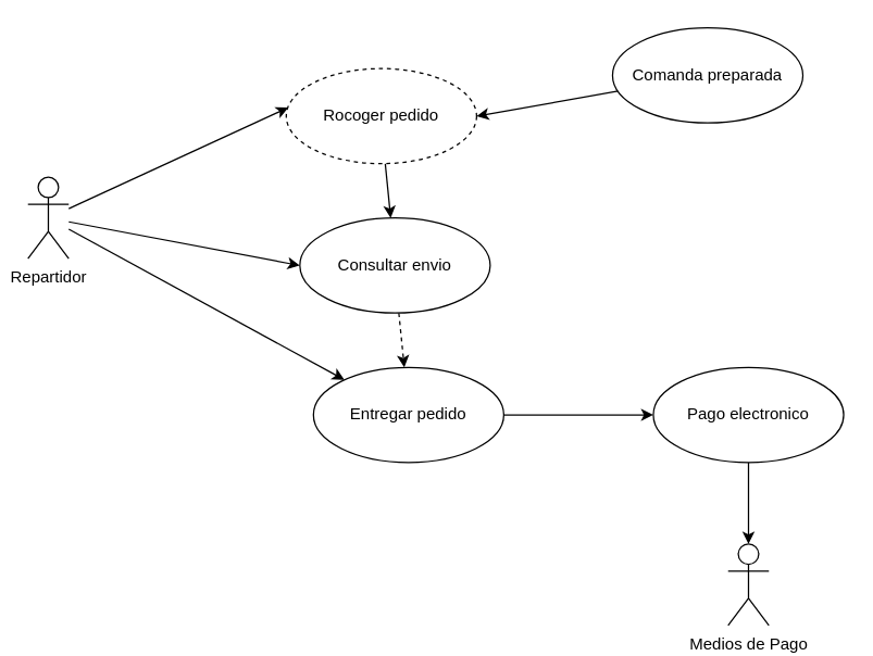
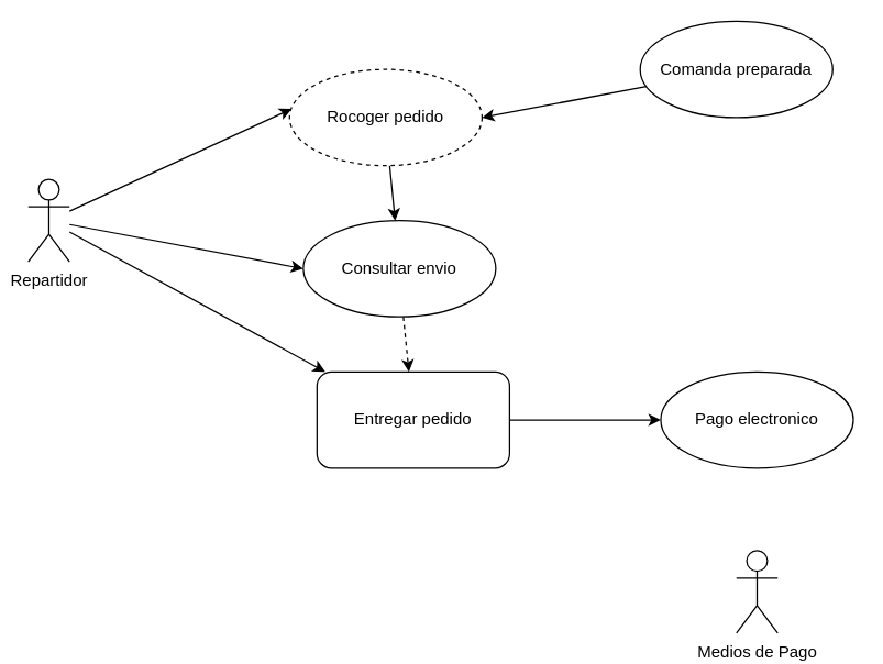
  <mxCell id="0" />
  <mxCell id="1" parent="0" />
  <mxCell id="2" style="edgeStyle=none;html=1;entryX=0.011;entryY=0.41;entryDx=0;entryDy=0;entryPerimeter=0;" edge="1" parent="1" source="5" target="7"><mxGeometry relative="1" as="geometry" /></mxCell>
  <mxCell id="3" style="edgeStyle=none;html=1;" edge="1" parent="1" source="5" target="9"><mxGeometry relative="1" as="geometry" /></mxCell>
  <mxCell id="4" style="edgeStyle=none;html=1;entryX=0;entryY=0.5;entryDx=0;entryDy=0;" edge="1" parent="1" source="5" target="11"><mxGeometry relative="1" as="geometry" /></mxCell>
  <mxCell id="5" value="Repartidor" style="shape=umlActor;verticalLabelPosition=bottom;verticalAlign=top;html=1;" vertex="1" parent="1"><mxGeometry x="20" y="130" width="30" height="60" as="geometry" /></mxCell>
  <mxCell id="6" style="edgeStyle=none;html=1;" edge="1" parent="1" source="7" target="11"><mxGeometry relative="1" as="geometry" /></mxCell>
  <mxCell id="7" value="Rocoger pedido" style="ellipse;whiteSpace=wrap;html=1;dashed=1;" vertex="1" parent="1"><mxGeometry x="210" y="50" width="140" height="70" as="geometry" /></mxCell>
  <mxCell id="8" style="edgeStyle=none;html=1;entryX=0;entryY=0.5;entryDx=0;entryDy=0;" edge="1" parent="1" source="9" target="13"><mxGeometry relative="1" as="geometry" /></mxCell>
- <mxCell id="9" value="Entregar pedido" style="ellipse;whiteSpace=wrap;html=1;" vertex="1" parent="1"><mxGeometry x="230" y="270" width="140" height="70" as="geometry" /></mxCell>
+ <mxCell id="9" value="Entregar pedido" style="whiteSpace=wrap;html=1;rounded=1;" vertex="1" parent="1"><mxGeometry x="230" y="270" width="140" height="70" as="geometry" /></mxCell>
  <mxCell id="10" style="edgeStyle=none;html=1;dashed=1;" edge="1" parent="1" source="11" target="9"><mxGeometry relative="1" as="geometry" /></mxCell>
  <mxCell id="11" value="Consultar envio" style="ellipse;whiteSpace=wrap;html=1;" vertex="1" parent="1"><mxGeometry x="220" y="160" width="140" height="70" as="geometry" /></mxCell>
- <mxCell id="12" style="edgeStyle=none;html=1;entryX=0.5;entryY=0;entryDx=0;entryDy=0;entryPerimeter=0;" edge="1" parent="1" source="13" target="14"><mxGeometry relative="1" as="geometry" /></mxCell>
  <mxCell id="13" value="Pago electronico" style="ellipse;whiteSpace=wrap;html=1;" vertex="1" parent="1"><mxGeometry x="480" y="270" width="140" height="70" as="geometry" /></mxCell>
  <mxCell id="14" value="Medios de Pago" style="shape=umlActor;verticalLabelPosition=bottom;verticalAlign=top;html=1;" vertex="1" parent="1"><mxGeometry x="535" y="400" width="30" height="60" as="geometry" /></mxCell>
  <mxCell id="15" style="edgeStyle=none;html=1;entryX=1;entryY=0.5;entryDx=0;entryDy=0;" edge="1" parent="1" source="16" target="7"><mxGeometry relative="1" as="geometry" /></mxCell>
- <mxCell id="16" value="Comanda preparada" style="ellipse;whiteSpace=wrap;html=1;" vertex="1" parent="1"><mxGeometry x="450" y="20" width="140" height="70" as="geometry" /></mxCell>
+ <mxCell id="16" value="Comanda preparada" style="ellipse;whiteSpace=wrap;html=1;" vertex="1" parent="1"><mxGeometry x="465" y="15" width="140" height="70" as="geometry" /></mxCell>
